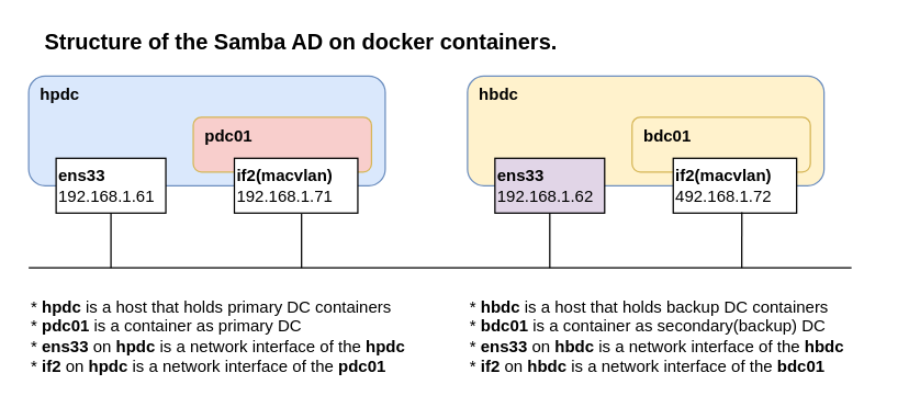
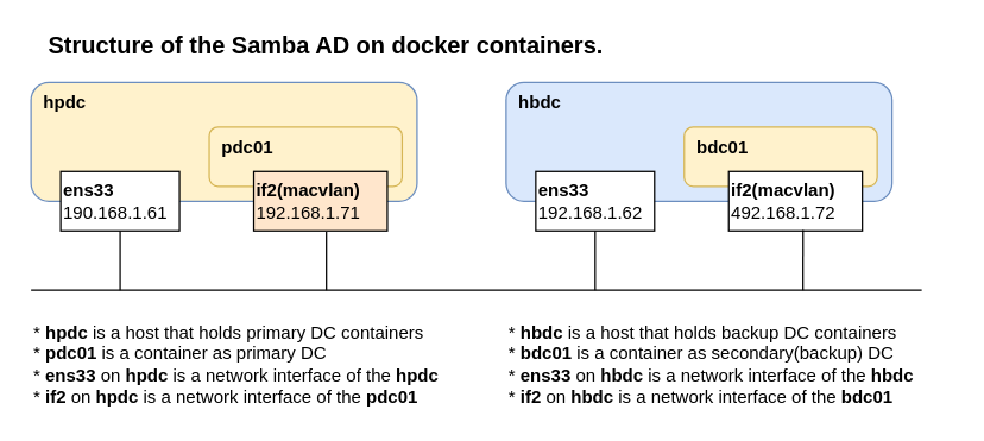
  <mxCell id="0" />
  <mxCell id="1" parent="0" />
- <mxCell id="2" value="&amp;nbsp; &lt;b&gt;hpdc&lt;/b&gt;" style="rounded=1;whiteSpace=wrap;html=1;fillColor=#dae8fc;strokeColor=#6c8ebf;align=left;verticalAlign=top;" vertex="1" parent="1"><mxGeometry x="20" y="55" width="260" height="80" as="geometry" /></mxCell>
- <mxCell id="3" value="&amp;nbsp; &lt;b&gt;pdc01&lt;/b&gt;" style="rounded=1;whiteSpace=wrap;html=1;align=left;verticalAlign=top;fillColor=#f8cecc;strokeColor=#d6b656;" vertex="1" parent="1"><mxGeometry x="140" y="85" width="130" height="40" as="geometry" /></mxCell>
- <mxCell id="4" value="&lt;b&gt;ens33&lt;/b&gt;&lt;br&gt;192.168.1.61" style="rounded=0;whiteSpace=wrap;html=1;align=left;" vertex="1" parent="1"><mxGeometry x="40" y="115" width="80" height="40" as="geometry" /></mxCell>
- <mxCell id="5" value="&lt;b&gt;if2(macvlan)&lt;/b&gt;&lt;br&gt;192.168.1.71" style="rounded=0;whiteSpace=wrap;html=1;align=left;" vertex="1" parent="1"><mxGeometry x="170" y="115" width="90" height="40" as="geometry" /></mxCell>
- <mxCell id="6" value="&amp;nbsp; &lt;b&gt;hbdc&lt;/b&gt;" style="rounded=1;whiteSpace=wrap;html=1;fillColor=#fff2cc;strokeColor=#6c8ebf;align=left;verticalAlign=top;" vertex="1" parent="1"><mxGeometry x="340" y="55" width="260" height="80" as="geometry" /></mxCell>
+ <mxCell id="2" value="&amp;nbsp; &lt;b&gt;hpdc&lt;/b&gt;" style="rounded=1;whiteSpace=wrap;html=1;fillColor=#fff2cc;strokeColor=#6c8ebf;align=left;verticalAlign=top;" vertex="1" parent="1"><mxGeometry x="20" y="55" width="260" height="80" as="geometry" /></mxCell>
+ <mxCell id="3" value="&amp;nbsp; &lt;b&gt;pdc01&lt;/b&gt;" style="rounded=1;whiteSpace=wrap;html=1;align=left;verticalAlign=top;fillColor=#fff2cc;strokeColor=#d6b656;" vertex="1" parent="1"><mxGeometry x="140" y="85" width="130" height="40" as="geometry" /></mxCell>
+ <mxCell id="4" value="&lt;b&gt;ens33&lt;/b&gt;&lt;br&gt;190.168.1.61" style="rounded=0;whiteSpace=wrap;html=1;align=left;" vertex="1" parent="1"><mxGeometry x="40" y="115" width="80" height="40" as="geometry" /></mxCell>
+ <mxCell id="5" value="&lt;b&gt;if2(macvlan)&lt;/b&gt;&lt;br&gt;192.168.1.71" style="rounded=0;whiteSpace=wrap;html=1;align=left;fillColor=#ffe6cc;" vertex="1" parent="1"><mxGeometry x="170" y="115" width="90" height="40" as="geometry" /></mxCell>
+ <mxCell id="6" value="&amp;nbsp; &lt;b&gt;hbdc&lt;/b&gt;" style="rounded=1;whiteSpace=wrap;html=1;fillColor=#dae8fc;strokeColor=#6c8ebf;align=left;verticalAlign=top;" vertex="1" parent="1"><mxGeometry x="340" y="55" width="260" height="80" as="geometry" /></mxCell>
  <mxCell id="7" value="&amp;nbsp; &lt;b&gt;bdc01&lt;/b&gt;" style="rounded=1;whiteSpace=wrap;html=1;align=left;verticalAlign=top;fillColor=#fff2cc;strokeColor=#d6b656;" vertex="1" parent="1"><mxGeometry x="460" y="85" width="130" height="40" as="geometry" /></mxCell>
- <mxCell id="8" value="&lt;b&gt;ens33&lt;br&gt;&lt;/b&gt;192.168.1.62" style="rounded=0;whiteSpace=wrap;html=1;align=left;fillColor=#e1d5e7;" vertex="1" parent="1"><mxGeometry x="360" y="115" width="80" height="40" as="geometry" /></mxCell>
+ <mxCell id="8" value="&lt;b&gt;ens33&lt;br&gt;&lt;/b&gt;192.168.1.62" style="rounded=0;whiteSpace=wrap;html=1;align=left;" vertex="1" parent="1"><mxGeometry x="360" y="115" width="80" height="40" as="geometry" /></mxCell>
  <mxCell id="9" value="&lt;b&gt;if2(macvlan)&lt;/b&gt;&lt;br&gt;492.168.1.72" style="rounded=0;whiteSpace=wrap;html=1;align=left;" vertex="1" parent="1"><mxGeometry x="490" y="115" width="90" height="40" as="geometry" /></mxCell>
  <mxCell id="10" value="" style="endArrow=none;html=1;" edge="1" parent="1"><mxGeometry width="50" height="50" relative="1" as="geometry"><mxPoint x="20" y="195" as="sourcePoint" /><mxPoint x="620" y="195" as="targetPoint" /></mxGeometry></mxCell>
  <mxCell id="11" value="" style="endArrow=none;html=1;exitX=0.5;exitY=1;exitDx=0;exitDy=0;" edge="1" parent="1" source="4"><mxGeometry width="50" height="50" relative="1" as="geometry"><mxPoint x="30" y="205" as="sourcePoint" /><mxPoint x="80" y="195" as="targetPoint" /></mxGeometry></mxCell>
  <mxCell id="12" value="" style="endArrow=none;html=1;exitX=0.544;exitY=1.014;exitDx=0;exitDy=0;exitPerimeter=0;" edge="1" parent="1" source="5"><mxGeometry width="50" height="50" relative="1" as="geometry"><mxPoint x="90" y="165" as="sourcePoint" /><mxPoint x="219" y="195" as="targetPoint" /></mxGeometry></mxCell>
  <mxCell id="13" value="" style="endArrow=none;html=1;exitX=0.5;exitY=1;exitDx=0;exitDy=0;" edge="1" parent="1" source="8"><mxGeometry width="50" height="50" relative="1" as="geometry"><mxPoint x="228.96" y="165.56" as="sourcePoint" /><mxPoint x="400" y="195" as="targetPoint" /></mxGeometry></mxCell>
  <mxCell id="14" value="" style="endArrow=none;html=1;exitX=0.556;exitY=0.983;exitDx=0;exitDy=0;exitPerimeter=0;" edge="1" parent="1" source="9"><mxGeometry width="50" height="50" relative="1" as="geometry"><mxPoint x="540" y="158" as="sourcePoint" /><mxPoint x="540" y="195" as="targetPoint" /></mxGeometry></mxCell>
  <mxCell id="15" value="* &lt;b&gt;hpdc&lt;/b&gt; is a host that holds primary DC containers&lt;br&gt;* &lt;b&gt;pdc01&lt;/b&gt; is a container as primary DC&lt;br&gt;* &lt;b&gt;ens33&lt;/b&gt; on &lt;b&gt;hpdc&lt;/b&gt; is a network interface of the &lt;b&gt;hpdc&lt;/b&gt;&lt;br&gt;* &lt;b&gt;if2&lt;/b&gt; on &lt;b&gt;hpdc&lt;/b&gt; is a network interface of the &lt;b&gt;pdc01&lt;/b&gt;" style="text;html=1;align=left;verticalAlign=middle;resizable=0;points=[];autosize=1;" vertex="1" parent="1"><mxGeometry x="20" y="215" width="300" height="60" as="geometry" /></mxCell>
  <mxCell id="16" value="* &lt;b&gt;hbdc&lt;/b&gt; is a host that holds backup DC containers&lt;br&gt;* &lt;b&gt;bdc01&lt;/b&gt; is a container as secondary(backup) DC&lt;br&gt;* &lt;b&gt;ens33&lt;/b&gt; on &lt;b&gt;hbdc&lt;/b&gt; is a network interface of the &lt;b&gt;hbdc&lt;/b&gt;&lt;br&gt;* &lt;b&gt;if2&lt;/b&gt; on &lt;b&gt;hbdc&lt;/b&gt; is a network interface of the &lt;b&gt;bdc01&lt;/b&gt;" style="text;html=1;align=left;verticalAlign=middle;resizable=0;points=[];autosize=1;" vertex="1" parent="1"><mxGeometry x="340" y="215" width="300" height="60" as="geometry" /></mxCell>
  <mxCell id="17" value="&lt;div&gt;&lt;b&gt;&lt;font style=&quot;font-size: 16px&quot;&gt;Structure of the Samba AD on docker containers.&lt;/font&gt;&lt;/b&gt;&lt;/div&gt;" style="text;html=1;align=left;verticalAlign=middle;resizable=0;points=[];autosize=1;" vertex="1" parent="1"><mxGeometry x="30" y="20" width="410" height="20" as="geometry" /></mxCell>
